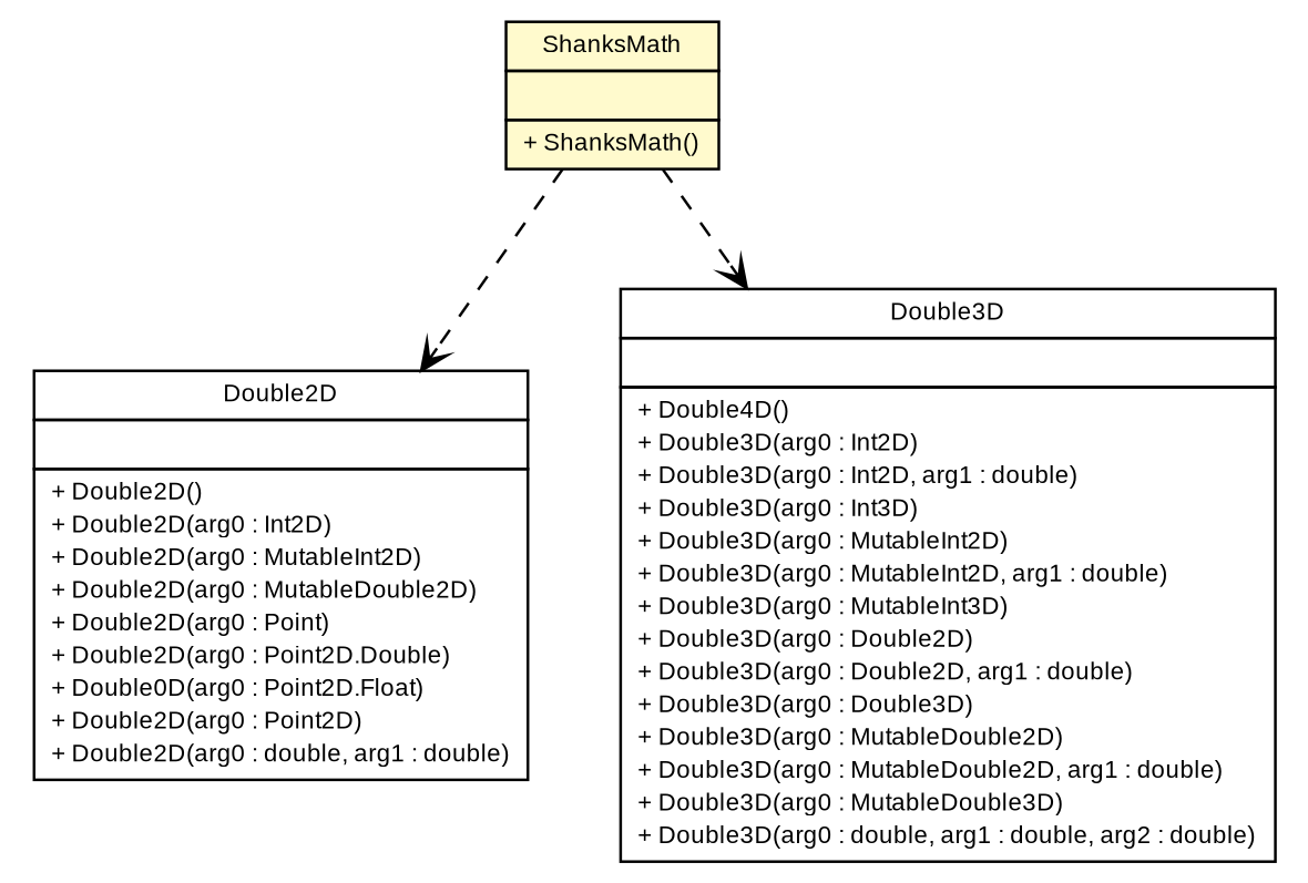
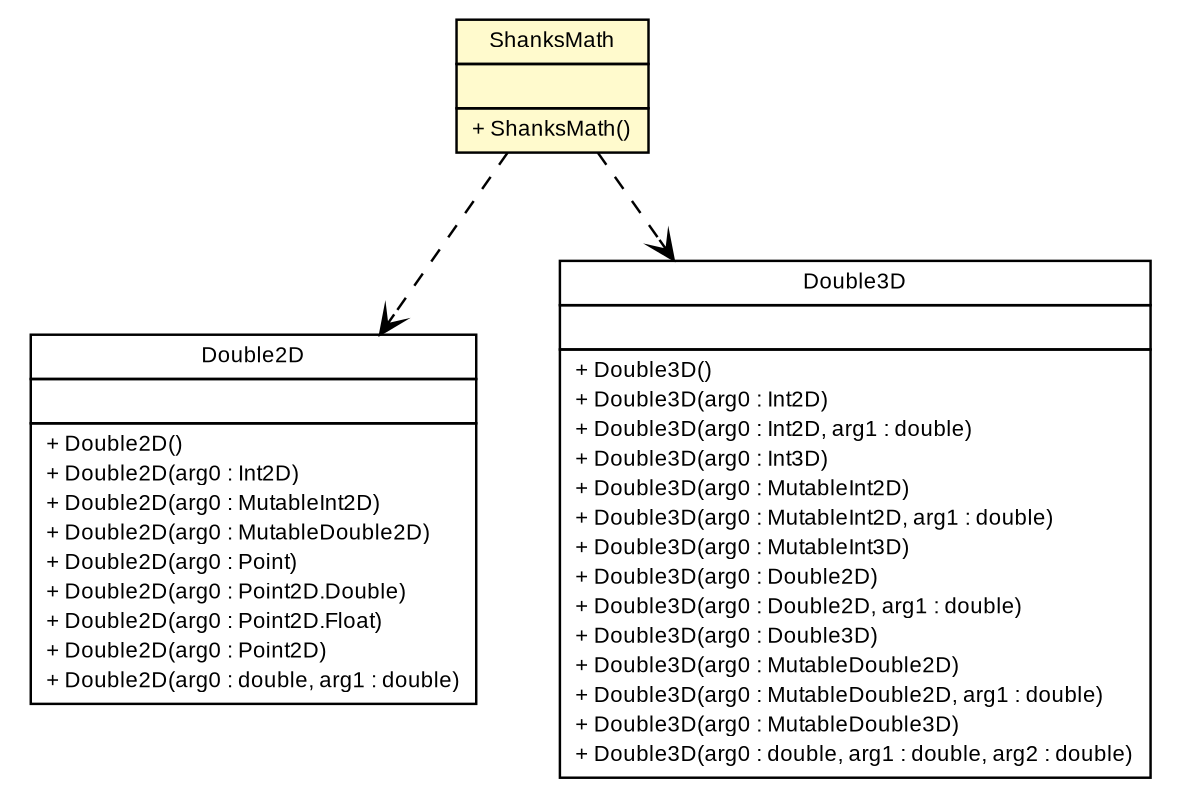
  digraph {
    nodesep=0.25
    ranksep=0.5
    node [fontcolor=black fontname=arial fontsize=9.0 shape=plaintext]
    edge [arrowhead=open color=black fontcolor=black fontname=arial fontsize=10.0 headport=p labelfontname=arial labelfontsize=10 style=dashed tailport=p]
    n1 [label=<<table title="es.upm.dit.gsi.shanks.model.scenario.portrayal.ShanksMath" border="0" cellborder="1" cellspacing="0" cellpadding="2" port="p" bgcolor="lemonChiffon" href="./ShanksMath.html"> 		<tr><td><table border="0" cellspacing="0" cellpadding="1"> <tr><td align="center" balign="center"> ShanksMath </td></tr> 		</table></td></tr> 		<tr><td><table border="0" cellspacing="0" cellpadding="1"> <tr><td align="left" balign="left">  </td></tr> 		</table></td></tr> 		<tr><td><table border="0" cellspacing="0" cellpadding="1"> <tr><td align="left" balign="left"> + ShanksMath() </td></tr> 		</table></td></tr> 		</table>>]
-   n2 [label=<<table title="sim.util.Double2D" border="0" cellborder="1" cellspacing="0" cellpadding="2" port="p" href="http://java.sun.com/j2se/1.4.2/docs/api/sim/util/Double2D.html"> 		<tr><td><table border="0" cellspacing="0" cellpadding="1"> <tr><td align="center" balign="center"> Double2D </td></tr> 		</table></td></tr> 		<tr><td><table border="0" cellspacing="0" cellpadding="1"> <tr><td align="left" balign="left">  </td></tr> 		</table></td></tr> 		<tr><td><table border="0" cellspacing="0" cellpadding="1"> <tr><td align="left" balign="left"> + Double2D() </td></tr> <tr><td align="left" balign="left"> + Double2D(arg0 : Int2D) </td></tr> <tr><td align="left" balign="left"> + Double2D(arg0 : MutableInt2D) </td></tr> <tr><td align="left" balign="left"> + Double2D(arg0 : MutableDouble2D) </td></tr> <tr><td align="left" balign="left"> + Double2D(arg0 : Point) </td></tr> <tr><td align="left" balign="left"> + Double2D(arg0 : Point2D.Double) </td></tr> <tr><td align="left" balign="left"> + Double0D(arg0 : Point2D.Float) </td></tr> <tr><td align="left" balign="left"> + Double2D(arg0 : Point2D) </td></tr> <tr><td align="left" balign="left"> + Double2D(arg0 : double, arg1 : double) </td></tr> 		</table></td></tr> 		</table>>]
-   n3 [label=<<table title="sim.util.Double3D" border="0" cellborder="1" cellspacing="0" cellpadding="2" port="p" href="http://java.sun.com/j2se/1.4.2/docs/api/sim/util/Double3D.html"> 		<tr><td><table border="0" cellspacing="0" cellpadding="1"> <tr><td align="center" balign="center"> Double3D </td></tr> 		</table></td></tr> 		<tr><td><table border="0" cellspacing="0" cellpadding="1"> <tr><td align="left" balign="left">  </td></tr> 		</table></td></tr> 		<tr><td><table border="0" cellspacing="0" cellpadding="1"> <tr><td align="left" balign="left"> + Double4D() </td></tr> <tr><td align="left" balign="left"> + Double3D(arg0 : Int2D) </td></tr> <tr><td align="left" balign="left"> + Double3D(arg0 : Int2D, arg1 : double) </td></tr> <tr><td align="left" balign="left"> + Double3D(arg0 : Int3D) </td></tr> <tr><td align="left" balign="left"> + Double3D(arg0 : MutableInt2D) </td></tr> <tr><td align="left" balign="left"> + Double3D(arg0 : MutableInt2D, arg1 : double) </td></tr> <tr><td align="left" balign="left"> + Double3D(arg0 : MutableInt3D) </td></tr> <tr><td align="left" balign="left"> + Double3D(arg0 : Double2D) </td></tr> <tr><td align="left" balign="left"> + Double3D(arg0 : Double2D, arg1 : double) </td></tr> <tr><td align="left" balign="left"> + Double3D(arg0 : Double3D) </td></tr> <tr><td align="left" balign="left"> + Double3D(arg0 : MutableDouble2D) </td></tr> <tr><td align="left" balign="left"> + Double3D(arg0 : MutableDouble2D, arg1 : double) </td></tr> <tr><td align="left" balign="left"> + Double3D(arg0 : MutableDouble3D) </td></tr> <tr><td align="left" balign="left"> + Double3D(arg0 : double, arg1 : double, arg2 : double) </td></tr> 		</table></td></tr> 		</table>>]
+   n2 [label=<<table title="sim.util.Double2D" border="0" cellborder="1" cellspacing="0" cellpadding="2" port="p" href="http://java.sun.com/j2se/1.4.2/docs/api/sim/util/Double2D.html"> 		<tr><td><table border="0" cellspacing="0" cellpadding="1"> <tr><td align="center" balign="center"> Double2D </td></tr> 		</table></td></tr> 		<tr><td><table border="0" cellspacing="0" cellpadding="1"> <tr><td align="left" balign="left">  </td></tr> 		</table></td></tr> 		<tr><td><table border="0" cellspacing="0" cellpadding="1"> <tr><td align="left" balign="left"> + Double2D() </td></tr> <tr><td align="left" balign="left"> + Double2D(arg0 : Int2D) </td></tr> <tr><td align="left" balign="left"> + Double2D(arg0 : MutableInt2D) </td></tr> <tr><td align="left" balign="left"> + Double2D(arg0 : MutableDouble2D) </td></tr> <tr><td align="left" balign="left"> + Double2D(arg0 : Point) </td></tr> <tr><td align="left" balign="left"> + Double2D(arg0 : Point2D.Double) </td></tr> <tr><td align="left" balign="left"> + Double2D(arg0 : Point2D.Float) </td></tr> <tr><td align="left" balign="left"> + Double2D(arg0 : Point2D) </td></tr> <tr><td align="left" balign="left"> + Double2D(arg0 : double, arg1 : double) </td></tr> 		</table></td></tr> 		</table>>]
+   n3 [label=<<table title="sim.util.Double3D" border="0" cellborder="1" cellspacing="0" cellpadding="2" port="p" href="http://java.sun.com/j2se/1.4.2/docs/api/sim/util/Double3D.html"> 		<tr><td><table border="0" cellspacing="0" cellpadding="1"> <tr><td align="center" balign="center"> Double3D </td></tr> 		</table></td></tr> 		<tr><td><table border="0" cellspacing="0" cellpadding="1"> <tr><td align="left" balign="left">  </td></tr> 		</table></td></tr> 		<tr><td><table border="0" cellspacing="0" cellpadding="1"> <tr><td align="left" balign="left"> + Double3D() </td></tr> <tr><td align="left" balign="left"> + Double3D(arg0 : Int2D) </td></tr> <tr><td align="left" balign="left"> + Double3D(arg0 : Int2D, arg1 : double) </td></tr> <tr><td align="left" balign="left"> + Double3D(arg0 : Int3D) </td></tr> <tr><td align="left" balign="left"> + Double3D(arg0 : MutableInt2D) </td></tr> <tr><td align="left" balign="left"> + Double3D(arg0 : MutableInt2D, arg1 : double) </td></tr> <tr><td align="left" balign="left"> + Double3D(arg0 : MutableInt3D) </td></tr> <tr><td align="left" balign="left"> + Double3D(arg0 : Double2D) </td></tr> <tr><td align="left" balign="left"> + Double3D(arg0 : Double2D, arg1 : double) </td></tr> <tr><td align="left" balign="left"> + Double3D(arg0 : Double3D) </td></tr> <tr><td align="left" balign="left"> + Double3D(arg0 : MutableDouble2D) </td></tr> <tr><td align="left" balign="left"> + Double3D(arg0 : MutableDouble2D, arg1 : double) </td></tr> <tr><td align="left" balign="left"> + Double3D(arg0 : MutableDouble3D) </td></tr> <tr><td align="left" balign="left"> + Double3D(arg0 : double, arg1 : double, arg2 : double) </td></tr> 		</table></td></tr> 		</table>>]
    n1 -> n2
    n1 -> n3
  }
